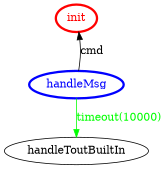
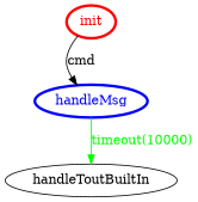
  digraph {
    rankdir=TB
    node [penwidth=3]
    init [color=red fontcolor=red]
    handleMsg [color=blue fontcolor=blue]
    handleToutBuiltIn [penwidth=""]
-   handleMsg -> init [color=black fontcolor=black label=cmd]
+   init -> handleMsg [color=black fontcolor=black label=cmd]
    handleMsg -> handleToutBuiltIn [color=green fontcolor=green label="timeout(10000)"]
  }
